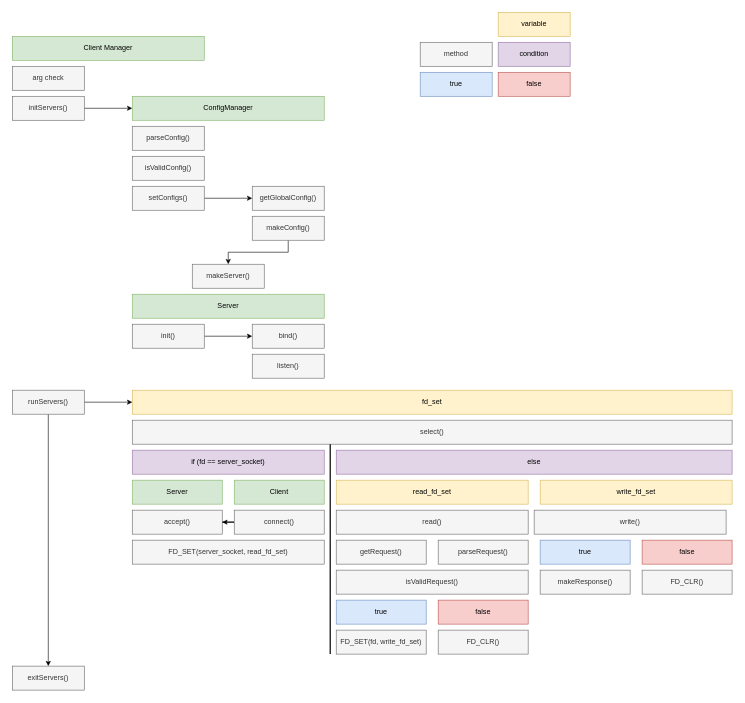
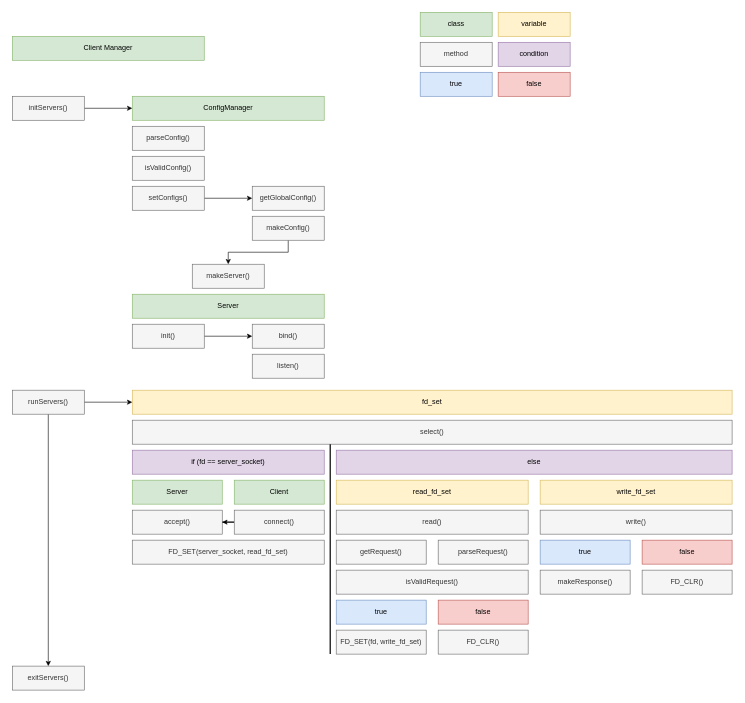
  <mxCell id="0" />
  <mxCell id="1" parent="0" />
  <mxCell id="2" value="getRequest()" style="rounded=0;whiteSpace=wrap;html=1;fillColor=#f5f5f5;strokeColor=#666666;fontColor=#333333;" parent="1" vertex="1"><mxGeometry x="560" y="900" width="150" height="40" as="geometry" /></mxCell>
  <mxCell id="3" value="isValidRequest()" style="rounded=0;whiteSpace=wrap;html=1;fillColor=#f5f5f5;strokeColor=#666666;fontColor=#333333;" parent="1" vertex="1"><mxGeometry x="560" y="950" width="320" height="40" as="geometry" /></mxCell>
  <mxCell id="4" value="makeResponse()" style="rounded=0;whiteSpace=wrap;html=1;fillColor=#f5f5f5;strokeColor=#666666;fontColor=#333333;" parent="1" vertex="1"><mxGeometry x="900" y="950" width="150" height="40" as="geometry" /></mxCell>
  <mxCell id="5" value="ConfigManager" style="rounded=0;whiteSpace=wrap;html=1;fillColor=#d5e8d4;strokeColor=#82b366;" parent="1" vertex="1"><mxGeometry x="220" y="160" width="320" height="40" as="geometry" /></mxCell>
  <mxCell id="6" value="fd_set" style="rounded=0;whiteSpace=wrap;html=1;fillColor=#fff2cc;strokeColor=#d6b656;" parent="1" vertex="1"><mxGeometry x="220" y="650" width="1000" height="40" as="geometry" /></mxCell>
  <mxCell id="7" value="accept()" style="rounded=0;whiteSpace=wrap;html=1;fillColor=#f5f5f5;strokeColor=#666666;fontColor=#333333;" parent="1" vertex="1"><mxGeometry x="220" y="850" width="150" height="40" as="geometry" /></mxCell>
- <mxCell id="8" value="write()" style="rounded=0;whiteSpace=wrap;html=1;fillColor=#f5f5f5;strokeColor=#666666;fontColor=#333333;" parent="1" vertex="1"><mxGeometry x="890" y="850" width="320" height="40" as="geometry" /></mxCell>
- <mxCell id="9" value="arg check" style="rounded=0;whiteSpace=wrap;html=1;fillColor=#f5f5f5;strokeColor=#666666;fontColor=#333333;" vertex="1" parent="1"><mxGeometry x="20" y="110" width="120" height="40" as="geometry" /></mxCell>
+ <mxCell id="8" value="write()" style="rounded=0;whiteSpace=wrap;html=1;fillColor=#f5f5f5;strokeColor=#666666;fontColor=#333333;" parent="1" vertex="1"><mxGeometry x="900" y="850" width="320" height="40" as="geometry" /></mxCell>
  <mxCell id="10" style="edgeStyle=orthogonalEdgeStyle;rounded=0;orthogonalLoop=1;jettySize=auto;html=1;exitX=1;exitY=0.5;exitDx=0;exitDy=0;entryX=0;entryY=0.5;entryDx=0;entryDy=0;" edge="1" parent="1" source="11" target="5"><mxGeometry relative="1" as="geometry" /></mxCell>
  <mxCell id="11" value="initServers()" style="rounded=0;whiteSpace=wrap;html=1;fillColor=#f5f5f5;strokeColor=#666666;fontColor=#333333;" vertex="1" parent="1"><mxGeometry x="20" y="160" width="120" height="40" as="geometry" /></mxCell>
  <mxCell id="12" style="edgeStyle=orthogonalEdgeStyle;rounded=0;orthogonalLoop=1;jettySize=auto;html=1;exitX=1;exitY=0.5;exitDx=0;exitDy=0;entryX=0;entryY=0.5;entryDx=0;entryDy=0;" edge="1" parent="1" source="14" target="6"><mxGeometry relative="1" as="geometry" /></mxCell>
  <mxCell id="13" style="edgeStyle=orthogonalEdgeStyle;rounded=0;orthogonalLoop=1;jettySize=auto;html=1;exitX=0.5;exitY=1;exitDx=0;exitDy=0;strokeWidth=1;" edge="1" parent="1" source="14" target="15"><mxGeometry relative="1" as="geometry" /></mxCell>
  <mxCell id="14" value="runServers()" style="rounded=0;whiteSpace=wrap;html=1;fillColor=#f5f5f5;strokeColor=#666666;fontColor=#333333;" vertex="1" parent="1"><mxGeometry x="20" y="650" width="120" height="40" as="geometry" /></mxCell>
  <mxCell id="15" value="exitServers()" style="rounded=0;whiteSpace=wrap;html=1;fillColor=#f5f5f5;strokeColor=#666666;fontColor=#333333;" vertex="1" parent="1"><mxGeometry x="20" y="1110" width="120" height="40" as="geometry" /></mxCell>
  <mxCell id="16" value="Client Manager" style="rounded=0;whiteSpace=wrap;html=1;fillColor=#d5e8d4;strokeColor=#82b366;" vertex="1" parent="1"><mxGeometry x="20" y="60" width="320" height="40" as="geometry" /></mxCell>
  <mxCell id="17" value="Server" style="rounded=0;whiteSpace=wrap;html=1;fillColor=#d5e8d4;strokeColor=#82b366;" vertex="1" parent="1"><mxGeometry x="220" y="490" width="320" height="40" as="geometry" /></mxCell>
  <mxCell id="18" value="parseConfig()" style="rounded=0;whiteSpace=wrap;html=1;fillColor=#f5f5f5;strokeColor=#666666;fontColor=#333333;" vertex="1" parent="1"><mxGeometry x="220" y="210" width="120" height="40" as="geometry" /></mxCell>
  <mxCell id="19" value="isValidConfig()" style="rounded=0;whiteSpace=wrap;html=1;fillColor=#f5f5f5;strokeColor=#666666;fontColor=#333333;" vertex="1" parent="1"><mxGeometry x="220" y="260" width="120" height="40" as="geometry" /></mxCell>
  <mxCell id="20" style="edgeStyle=orthogonalEdgeStyle;rounded=0;orthogonalLoop=1;jettySize=auto;html=1;exitX=1;exitY=0.5;exitDx=0;exitDy=0;entryX=0;entryY=0.5;entryDx=0;entryDy=0;" edge="1" parent="1" source="21" target="22"><mxGeometry relative="1" as="geometry" /></mxCell>
  <mxCell id="21" value="setConfigs()" style="rounded=0;whiteSpace=wrap;html=1;fillColor=#f5f5f5;strokeColor=#666666;fontColor=#333333;" vertex="1" parent="1"><mxGeometry x="220" y="310" width="120" height="40" as="geometry" /></mxCell>
  <mxCell id="22" value="getGlobalConfig()" style="rounded=0;whiteSpace=wrap;html=1;fillColor=#f5f5f5;strokeColor=#666666;fontColor=#333333;" vertex="1" parent="1"><mxGeometry x="420" y="310" width="120" height="40" as="geometry" /></mxCell>
  <mxCell id="23" style="edgeStyle=orthogonalEdgeStyle;rounded=0;orthogonalLoop=1;jettySize=auto;html=1;exitX=0.5;exitY=1;exitDx=0;exitDy=0;entryX=0.5;entryY=0;entryDx=0;entryDy=0;" edge="1" parent="1" source="24" target="27"><mxGeometry relative="1" as="geometry" /></mxCell>
  <mxCell id="24" value="makeConfig()" style="rounded=0;whiteSpace=wrap;html=1;fillColor=#f5f5f5;strokeColor=#666666;fontColor=#333333;" vertex="1" parent="1"><mxGeometry x="420" y="360" width="120" height="40" as="geometry" /></mxCell>
  <mxCell id="25" style="edgeStyle=orthogonalEdgeStyle;rounded=0;orthogonalLoop=1;jettySize=auto;html=1;" edge="1" parent="1" source="26" target="29"><mxGeometry relative="1" as="geometry" /></mxCell>
  <mxCell id="26" value="init()" style="rounded=0;whiteSpace=wrap;html=1;fillColor=#f5f5f5;strokeColor=#666666;fontColor=#333333;" vertex="1" parent="1"><mxGeometry x="220" y="540" width="120" height="40" as="geometry" /></mxCell>
  <mxCell id="27" value="makeServer()" style="rounded=0;whiteSpace=wrap;html=1;fillColor=#f5f5f5;strokeColor=#666666;fontColor=#333333;" vertex="1" parent="1"><mxGeometry x="320" y="440" width="120" height="40" as="geometry" /></mxCell>
  <mxCell id="28" value="listen()" style="rounded=0;whiteSpace=wrap;html=1;fillColor=#f5f5f5;strokeColor=#666666;fontColor=#333333;" vertex="1" parent="1"><mxGeometry x="420" y="590" width="120" height="40" as="geometry" /></mxCell>
  <mxCell id="29" value="bind()" style="rounded=0;whiteSpace=wrap;html=1;fillColor=#f5f5f5;strokeColor=#666666;fontColor=#333333;" vertex="1" parent="1"><mxGeometry x="420" y="540" width="120" height="40" as="geometry" /></mxCell>
  <mxCell id="30" value="Server" style="rounded=0;whiteSpace=wrap;html=1;fillColor=#d5e8d4;strokeColor=#82b366;" vertex="1" parent="1"><mxGeometry x="220" y="800" width="150" height="40" as="geometry" /></mxCell>
  <mxCell id="31" value="Client" style="rounded=0;whiteSpace=wrap;html=1;fillColor=#d5e8d4;strokeColor=#82b366;" vertex="1" parent="1"><mxGeometry x="390" y="800" width="150" height="40" as="geometry" /></mxCell>
  <mxCell id="32" style="edgeStyle=orthogonalEdgeStyle;rounded=0;orthogonalLoop=1;jettySize=auto;html=1;exitX=0;exitY=0.5;exitDx=0;exitDy=0;" edge="1" parent="1" source="33" target="7"><mxGeometry relative="1" as="geometry" /></mxCell>
  <mxCell id="33" value="connect()" style="rounded=0;whiteSpace=wrap;html=1;fillColor=#f5f5f5;strokeColor=#666666;fontColor=#333333;" vertex="1" parent="1"><mxGeometry x="390" y="850" width="150" height="40" as="geometry" /></mxCell>
  <mxCell id="34" value="parseRequest()" style="rounded=0;whiteSpace=wrap;html=1;fillColor=#f5f5f5;strokeColor=#666666;fontColor=#333333;" vertex="1" parent="1"><mxGeometry x="730" y="900" width="150" height="40" as="geometry" /></mxCell>
  <mxCell id="35" value="read()" style="rounded=0;whiteSpace=wrap;html=1;fillColor=#f5f5f5;strokeColor=#666666;fontColor=#333333;" vertex="1" parent="1"><mxGeometry x="560" y="850" width="320" height="40" as="geometry" /></mxCell>
  <mxCell id="36" value="select()" style="rounded=0;whiteSpace=wrap;html=1;fillColor=#f5f5f5;strokeColor=#666666;fontColor=#333333;" vertex="1" parent="1"><mxGeometry x="220" y="700" width="1000" height="40" as="geometry" /></mxCell>
  <mxCell id="37" value="if (fd == server_socket)" style="rounded=0;whiteSpace=wrap;html=1;fillColor=#e1d5e7;strokeColor=#9673a6;" vertex="1" parent="1"><mxGeometry x="220" y="750" width="320" height="40" as="geometry" /></mxCell>
  <mxCell id="38" value="else" style="rounded=0;whiteSpace=wrap;html=1;fillColor=#e1d5e7;strokeColor=#9673a6;" vertex="1" parent="1"><mxGeometry x="560" y="750" width="660" height="40" as="geometry" /></mxCell>
  <mxCell id="39" value="read_fd_set" style="rounded=0;whiteSpace=wrap;html=1;fillColor=#fff2cc;strokeColor=#d6b656;" vertex="1" parent="1"><mxGeometry x="560" y="800" width="320" height="40" as="geometry" /></mxCell>
  <mxCell id="40" value="write_fd_set" style="rounded=0;whiteSpace=wrap;html=1;fillColor=#fff2cc;strokeColor=#d6b656;" vertex="1" parent="1"><mxGeometry x="900" y="800" width="320" height="40" as="geometry" /></mxCell>
  <mxCell id="41" value="FD_SET(server_socket, read_fd_set)" style="rounded=0;whiteSpace=wrap;html=1;fillColor=#f5f5f5;strokeColor=#666666;fontColor=#333333;" vertex="1" parent="1"><mxGeometry x="220" y="900" width="320" height="40" as="geometry" /></mxCell>
  <mxCell id="42" value="FD_SET(fd, write_fd_set)" style="rounded=0;whiteSpace=wrap;html=1;fillColor=#f5f5f5;strokeColor=#666666;fontColor=#333333;" vertex="1" parent="1"><mxGeometry x="560" y="1050" width="150" height="40" as="geometry" /></mxCell>
  <mxCell id="43" value="true" style="rounded=0;whiteSpace=wrap;html=1;fillColor=#dae8fc;strokeColor=#6c8ebf;" vertex="1" parent="1"><mxGeometry x="560" y="1000" width="150" height="40" as="geometry" /></mxCell>
  <mxCell id="44" value="false" style="rounded=0;whiteSpace=wrap;html=1;fillColor=#f8cecc;strokeColor=#b85450;" vertex="1" parent="1"><mxGeometry x="730" y="1000" width="150" height="40" as="geometry" /></mxCell>
  <mxCell id="45" value="FD_CLR()" style="rounded=0;whiteSpace=wrap;html=1;fillColor=#f5f5f5;strokeColor=#666666;fontColor=#333333;" vertex="1" parent="1"><mxGeometry x="730" y="1050" width="150" height="40" as="geometry" /></mxCell>
  <mxCell id="46" value="" style="endArrow=none;html=1;strokeWidth=2;" edge="1" parent="1"><mxGeometry width="50" height="50" relative="1" as="geometry"><mxPoint x="550" y="1090" as="sourcePoint" /><mxPoint x="550" y="740" as="targetPoint" /></mxGeometry></mxCell>
  <mxCell id="47" value="true" style="rounded=0;whiteSpace=wrap;html=1;fillColor=#dae8fc;strokeColor=#6c8ebf;" vertex="1" parent="1"><mxGeometry x="900" y="900" width="150" height="40" as="geometry" /></mxCell>
  <mxCell id="48" value="false" style="rounded=0;whiteSpace=wrap;html=1;fillColor=#f8cecc;strokeColor=#b85450;" vertex="1" parent="1"><mxGeometry x="1070" y="900" width="150" height="40" as="geometry" /></mxCell>
  <mxCell id="49" value="FD_CLR()" style="rounded=0;whiteSpace=wrap;html=1;fillColor=#f5f5f5;strokeColor=#666666;fontColor=#333333;" vertex="1" parent="1"><mxGeometry x="1070" y="950" width="150" height="40" as="geometry" /></mxCell>
  <mxCell id="50" value="method" style="rounded=0;whiteSpace=wrap;html=1;fillColor=#f5f5f5;strokeColor=#666666;fontColor=#333333;" vertex="1" parent="1"><mxGeometry x="700" y="70" width="120" height="40" as="geometry" /></mxCell>
+ <mxCell id="51" value="class" style="rounded=0;whiteSpace=wrap;html=1;fillColor=#d5e8d4;strokeColor=#82b366;" vertex="1" parent="1"><mxGeometry x="700" y="20" width="120" height="40" as="geometry" /></mxCell>
  <mxCell id="52" value="variable" style="rounded=0;whiteSpace=wrap;html=1;fillColor=#fff2cc;strokeColor=#d6b656;" vertex="1" parent="1"><mxGeometry x="830" y="20" width="120" height="40" as="geometry" /></mxCell>
  <mxCell id="53" value="condition" style="rounded=0;whiteSpace=wrap;html=1;fillColor=#e1d5e7;strokeColor=#9673a6;" vertex="1" parent="1"><mxGeometry x="830" y="70" width="120" height="40" as="geometry" /></mxCell>
  <mxCell id="54" value="true" style="rounded=0;whiteSpace=wrap;html=1;fillColor=#dae8fc;strokeColor=#6c8ebf;" vertex="1" parent="1"><mxGeometry x="700" y="120" width="120" height="40" as="geometry" /></mxCell>
  <mxCell id="55" value="false" style="rounded=0;whiteSpace=wrap;html=1;fillColor=#f8cecc;strokeColor=#b85450;" vertex="1" parent="1"><mxGeometry x="830" y="120" width="120" height="40" as="geometry" /></mxCell>
